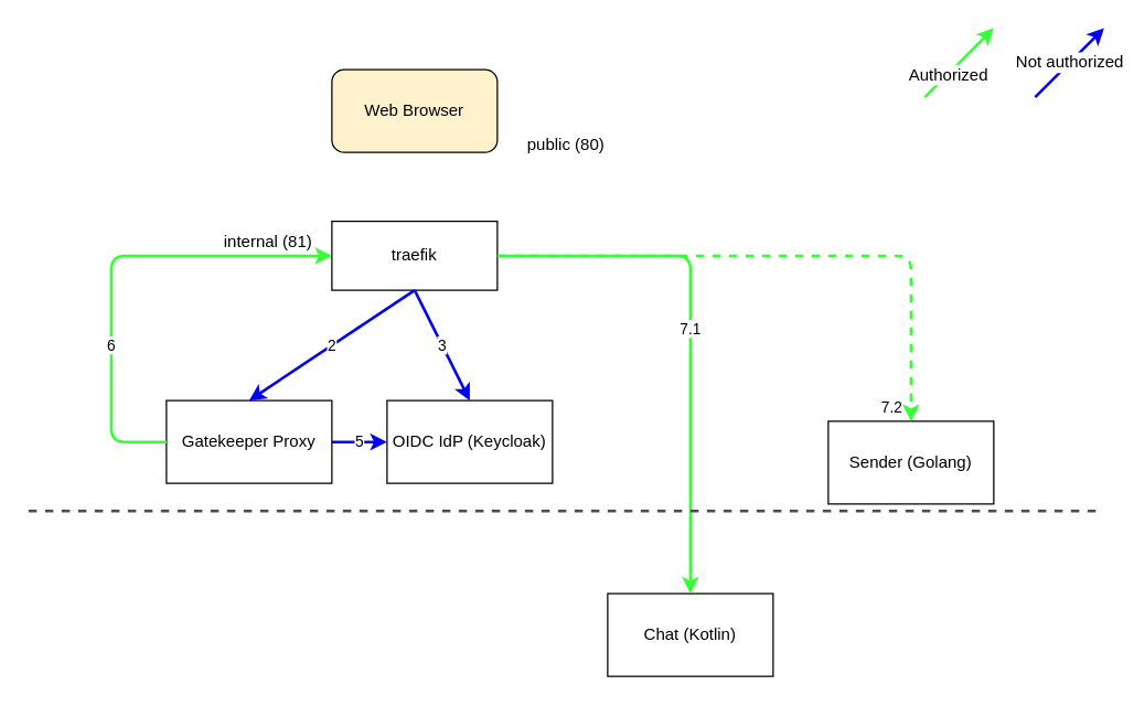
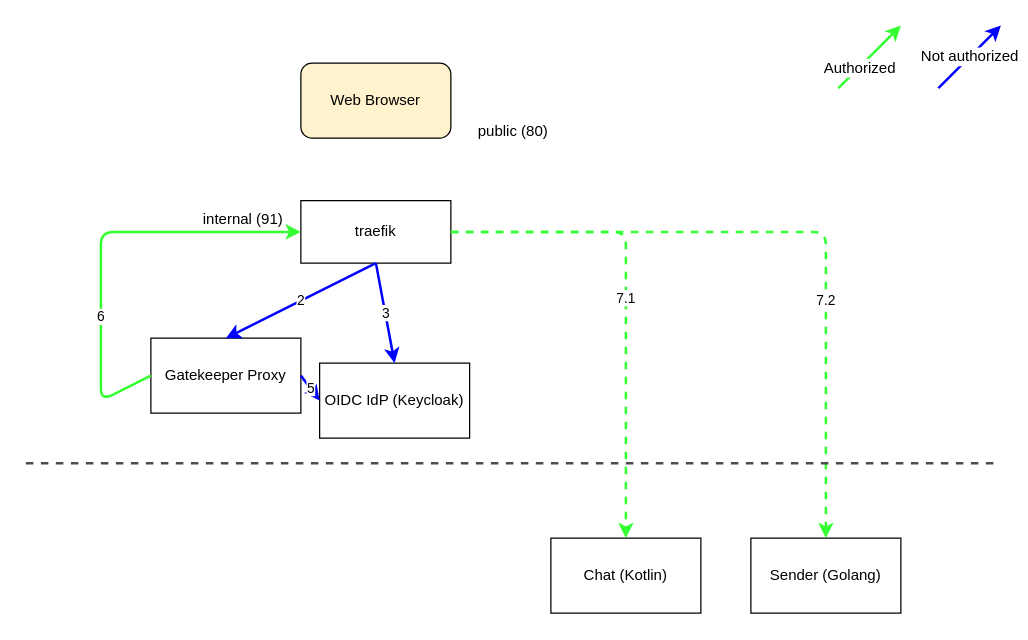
  <mxCell id="0" />
  <mxCell id="1" parent="0" />
  <mxCell id="2" value="Web Browser" style="whiteSpace=wrap;html=1;fillColor=#FFF2CC;rounded=1;" vertex="1" parent="1"><mxGeometry x="240" y="50" width="120" height="60" as="geometry" /></mxCell>
- <mxCell id="3" value="&lt;div&gt;Gatekeeper Proxy&lt;/div&gt;" style="rounded=0;whiteSpace=wrap;html=1;fillColor=#FFFFFF;" vertex="1" parent="1"><mxGeometry x="120" y="290" width="120" height="60" as="geometry" /></mxCell>
- <mxCell id="4" value="OIDC IdP (Keycloak)" style="rounded=0;whiteSpace=wrap;html=1;fillColor=#FFFFFF;" vertex="1" parent="1"><mxGeometry x="280" y="290" width="120" height="60" as="geometry" /></mxCell>
+ <mxCell id="3" value="&lt;div&gt;Gatekeeper Proxy&lt;/div&gt;" style="rounded=0;whiteSpace=wrap;html=1;fillColor=#FFFFFF;" vertex="1" parent="1"><mxGeometry x="120" y="270" width="120" height="60" as="geometry" /></mxCell>
+ <mxCell id="4" value="OIDC IdP (Keycloak)" style="rounded=0;whiteSpace=wrap;html=1;fillColor=#FFFFFF;" vertex="1" parent="1"><mxGeometry x="255" y="290" width="120" height="60" as="geometry" /></mxCell>
  <mxCell id="5" value="Chat (Kotlin)" style="rounded=0;whiteSpace=wrap;html=1;fillColor=#FFFFFF;" vertex="1" parent="1"><mxGeometry x="440" y="430" width="120" height="60" as="geometry" /></mxCell>
- <mxCell id="6" value="Sender (Golang)" style="rounded=0;whiteSpace=wrap;html=1;fillColor=#FFFFFF;" vertex="1" parent="1"><mxGeometry x="600" y="305" width="120" height="60" as="geometry" /></mxCell>
+ <mxCell id="6" value="Sender (Golang)" style="rounded=0;whiteSpace=wrap;html=1;fillColor=#FFFFFF;" vertex="1" parent="1"><mxGeometry x="600" y="430" width="120" height="60" as="geometry" /></mxCell>
  <mxCell id="7" value="traefik" style="rounded=0;whiteSpace=wrap;html=1;fillColor=#FFFFFF;" vertex="1" parent="1"><mxGeometry x="240" y="160" width="120" height="50" as="geometry" /></mxCell>
  <mxCell id="8" value="public (80)" style="text;html=1;resizable=0;points=[];autosize=1;align=left;verticalAlign=top;spacingTop=-4;" vertex="1" parent="1"><mxGeometry x="380" y="95" width="70" height="20" as="geometry" /></mxCell>
  <mxCell id="9" value="2" style="endArrow=classic;html=1;exitX=0.5;exitY=1;exitDx=0;exitDy=0;entryX=0.5;entryY=0;entryDx=0;entryDy=0;strokeColor=#0000FF;strokeWidth=2;" edge="1" parent="1" source="7" target="3"><mxGeometry width="50" height="50" relative="1" as="geometry"><mxPoint x="120" y="620" as="sourcePoint" /><mxPoint x="170" y="570" as="targetPoint" /></mxGeometry></mxCell>
  <mxCell id="10" value="5" style="endArrow=classic;html=1;exitX=1;exitY=0.5;exitDx=0;exitDy=0;entryX=0;entryY=0.5;entryDx=0;entryDy=0;strokeColor=#0000FF;strokeWidth=2;" edge="1" parent="1" source="3" target="4"><mxGeometry width="50" height="50" relative="1" as="geometry"><mxPoint x="110" y="700" as="sourcePoint" /><mxPoint x="160" y="650" as="targetPoint" /></mxGeometry></mxCell>
  <mxCell id="11" value="3" style="endArrow=classic;html=1;entryX=0.5;entryY=0;entryDx=0;entryDy=0;strokeWidth=2;strokeColor=#0000FF;" edge="1" parent="1" target="4"><mxGeometry width="50" height="50" relative="1" as="geometry"><mxPoint x="300" y="210" as="sourcePoint" /><mxPoint x="170" y="570" as="targetPoint" /></mxGeometry></mxCell>
  <mxCell id="12" value="6" style="endArrow=classic;html=1;exitX=0;exitY=0.5;exitDx=0;exitDy=0;entryX=0;entryY=0.5;entryDx=0;entryDy=0;strokeColor=#33FF33;strokeWidth=2;" edge="1" parent="1" source="3" target="7"><mxGeometry x="-0.343" width="50" height="50" relative="1" as="geometry"><mxPoint x="120" y="620" as="sourcePoint" /><mxPoint x="120" y="190" as="targetPoint" /><Array as="points"><mxPoint x="80" y="320" /><mxPoint x="80" y="185" /></Array><mxPoint as="offset" /></mxGeometry></mxCell>
- <mxCell id="13" value="internal (81)" style="text;html=1;resizable=0;points=[];autosize=1;align=left;verticalAlign=top;spacingTop=-4;" vertex="1" parent="1"><mxGeometry x="160" y="165" width="80" height="20" as="geometry" /></mxCell>
- <mxCell id="14" value="7.1" style="endArrow=classic;html=1;strokeColor=#33FF33;strokeWidth=2;exitX=1;exitY=0.5;exitDx=0;exitDy=0;entryX=0.5;entryY=0;entryDx=0;entryDy=0;" edge="1" parent="1" source="7" target="5"><mxGeometry width="50" height="50" relative="1" as="geometry"><mxPoint x="110" y="620" as="sourcePoint" /><mxPoint x="460" y="185" as="targetPoint" /><Array as="points"><mxPoint x="500" y="185" /></Array></mxGeometry></mxCell>
+ <mxCell id="13" value="internal (91)" style="text;html=1;resizable=0;points=[];autosize=1;align=left;verticalAlign=top;spacingTop=-4;" vertex="1" parent="1"><mxGeometry x="160" y="165" width="80" height="20" as="geometry" /></mxCell>
+ <mxCell id="14" value="7.1" style="endArrow=classic;html=1;strokeColor=#33FF33;strokeWidth=2;exitX=1;exitY=0.5;exitDx=0;exitDy=0;entryX=0.5;entryY=0;entryDx=0;entryDy=0;dashed=1;" edge="1" parent="1" source="7" target="5"><mxGeometry width="50" height="50" relative="1" as="geometry"><mxPoint x="110" y="620" as="sourcePoint" /><mxPoint x="460" y="185" as="targetPoint" /><Array as="points"><mxPoint x="500" y="185" /></Array></mxGeometry></mxCell>
  <mxCell id="15" value="7.2" style="endArrow=classic;html=1;strokeColor=#33FF33;strokeWidth=2;exitX=1;exitY=0.5;exitDx=0;exitDy=0;entryX=0.5;entryY=0;entryDx=0;entryDy=0;dashed=1;" edge="1" parent="1" source="7" target="6"><mxGeometry x="0.101" y="-55" width="50" height="50" relative="1" as="geometry"><mxPoint x="370" y="195" as="sourcePoint" /><mxPoint x="510" y="440" as="targetPoint" /><Array as="points"><mxPoint x="660" y="185" /></Array><mxPoint x="55" y="55" as="offset" /></mxGeometry></mxCell>
  <mxCell id="16" value="" style="endArrow=none;dashed=1;html=1;strokeColor=#4D4D4D;strokeWidth=2;" edge="1" parent="1"><mxGeometry width="50" height="50" relative="1" as="geometry"><mxPoint x="20" y="370" as="sourcePoint" /><mxPoint x="800" y="370" as="targetPoint" /></mxGeometry></mxCell>
  <mxCell id="17" value="" style="endArrow=classic;html=1;strokeColor=#33FF33;strokeWidth=2;fontColor=#000000;" edge="1" parent="1"><mxGeometry width="50" height="50" relative="1" as="geometry"><mxPoint x="670" y="70" as="sourcePoint" /><mxPoint x="720" y="20" as="targetPoint" /></mxGeometry></mxCell>
  <mxCell id="18" value="&lt;div&gt;Authorized&lt;/div&gt;" style="text;html=1;resizable=0;points=[];align=center;verticalAlign=middle;labelBackgroundColor=#ffffff;fontColor=#000000;" vertex="1" connectable="0" parent="17"><mxGeometry x="-0.36" relative="1" as="geometry"><mxPoint as="offset" /></mxGeometry></mxCell>
  <mxCell id="19" value="Not authorized" style="endArrow=classic;html=1;strokeColor=#0000FF;strokeWidth=2;fontColor=#000000;fontSize=12;" edge="1" parent="1"><mxGeometry width="50" height="50" relative="1" as="geometry"><mxPoint x="750" y="70" as="sourcePoint" /><mxPoint x="800" y="20" as="targetPoint" /></mxGeometry></mxCell>
